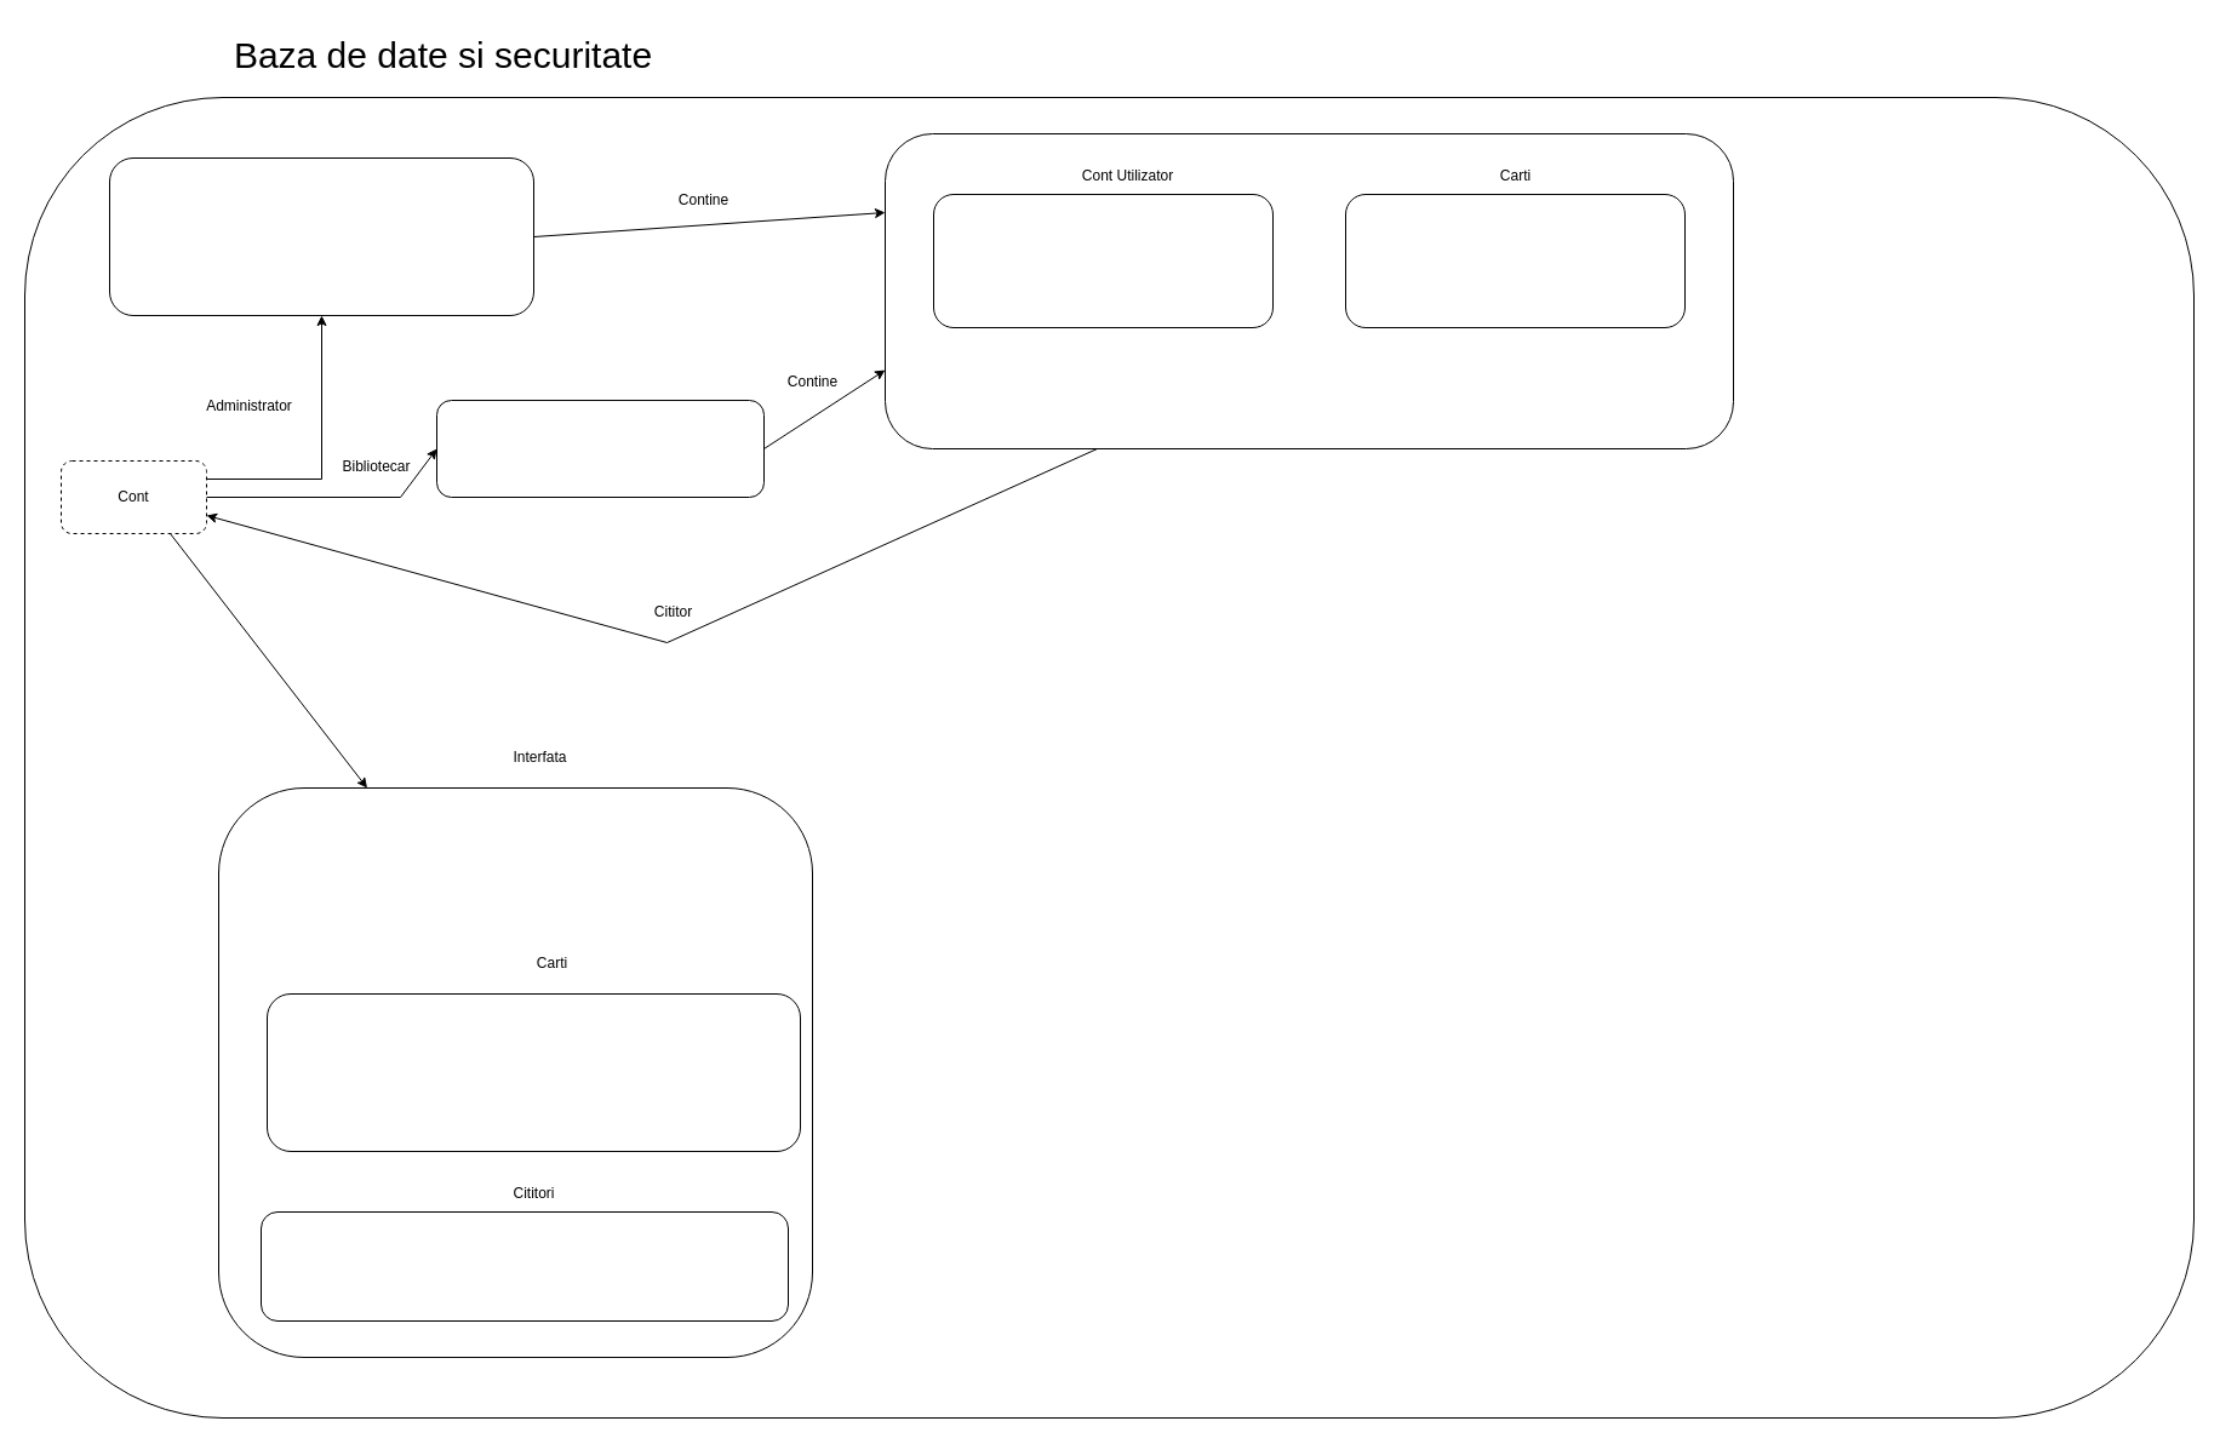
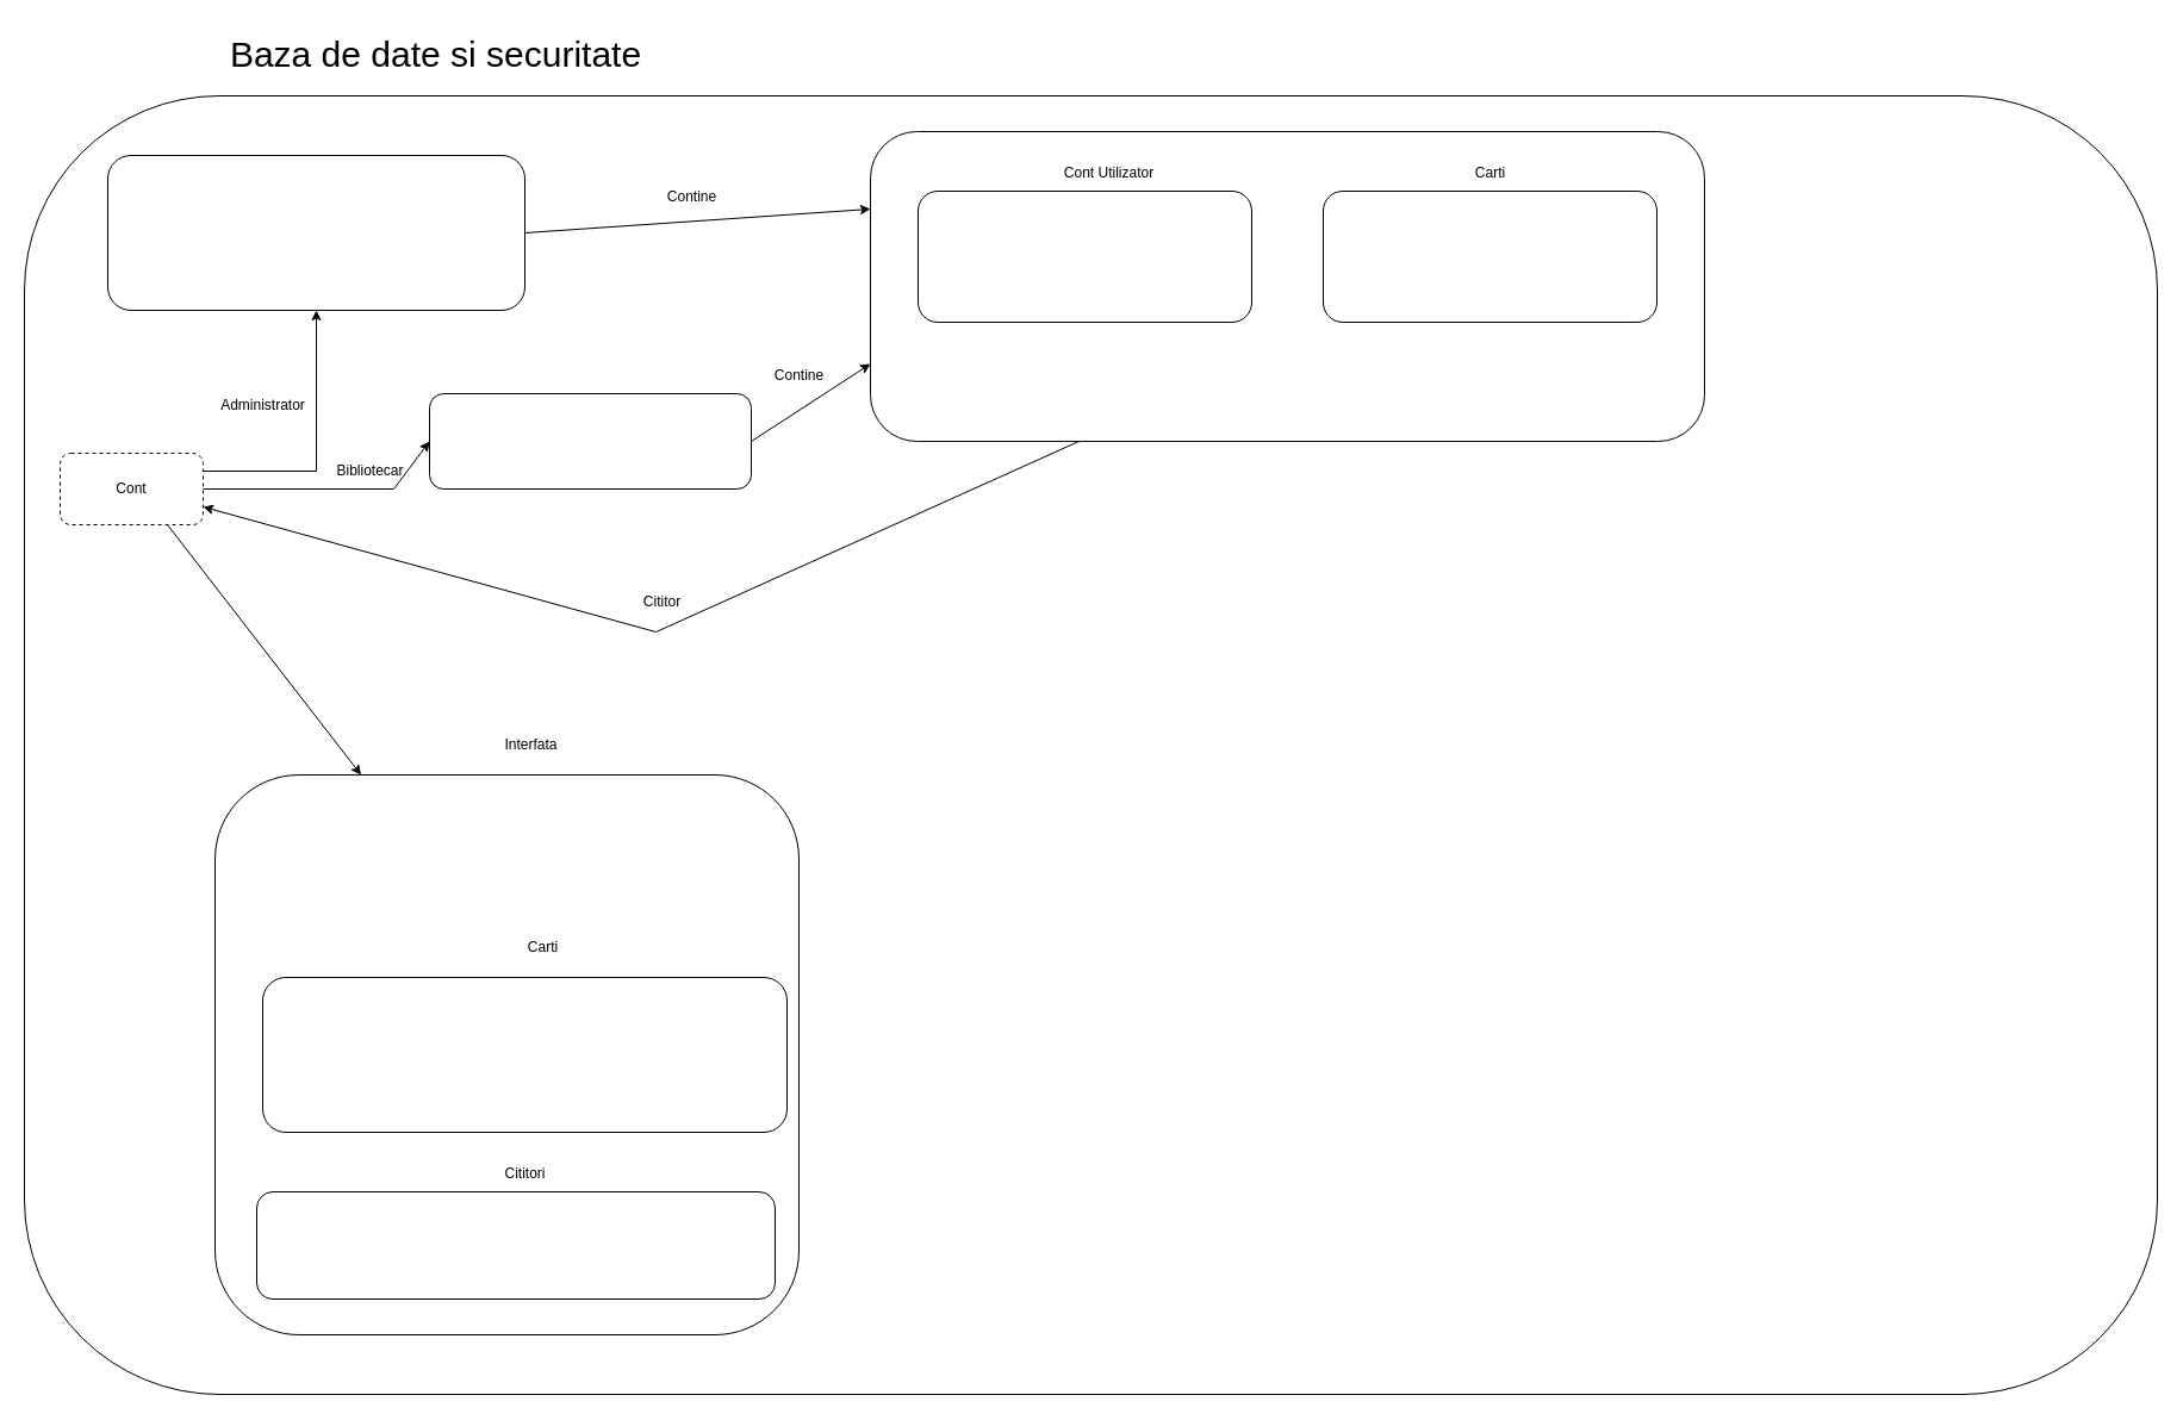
  <mxCell id="0" />
  <mxCell id="1" parent="0" />
  <mxCell id="2" value="" style="rounded=1;whiteSpace=wrap;html=1;" vertex="1" parent="1"><mxGeometry x="20" y="80" width="1790" height="1090" as="geometry" /></mxCell>
  <mxCell id="3" value="Cont" style="rounded=1;whiteSpace=wrap;html=1;dashed=1;" vertex="1" parent="1"><mxGeometry x="50" y="380" width="120" height="60" as="geometry" /></mxCell>
  <mxCell id="4" value="" style="rounded=1;whiteSpace=wrap;html=1;" vertex="1" parent="1"><mxGeometry x="90" y="130" width="350" height="130" as="geometry" /></mxCell>
- <mxCell id="5" value="Administrator" style="text;html=1;align=center;verticalAlign=middle;resizable=0;points=[];autosize=1;strokeColor=none;fillColor=none;" vertex="1" parent="1"><mxGeometry x="160" y="320" width="90" height="30" as="geometry" /></mxCell>
+ <mxCell id="5" value="Administrator" style="text;html=1;align=center;verticalAlign=middle;resizable=0;points=[];autosize=1;strokeColor=none;fillColor=none;" vertex="1" parent="1"><mxGeometry x="175" y="325" width="90" height="30" as="geometry" /></mxCell>
  <mxCell id="6" value="" style="endArrow=classic;html=1;rounded=0;exitX=1;exitY=0.25;exitDx=0;exitDy=0;entryX=0.5;entryY=1;entryDx=0;entryDy=0;" edge="1" parent="1" source="3" target="4"><mxGeometry width="50" height="50" relative="1" as="geometry"><mxPoint x="720" y="600" as="sourcePoint" /><mxPoint x="770" y="550" as="targetPoint" /><Array as="points"><mxPoint x="265" y="395" /></Array></mxGeometry></mxCell>
  <mxCell id="7" value="" style="rounded=1;whiteSpace=wrap;html=1;" vertex="1" parent="1"><mxGeometry x="180" y="650" width="490" height="470" as="geometry" /></mxCell>
  <mxCell id="8" value="" style="endArrow=classic;html=1;rounded=0;exitX=0.75;exitY=1;exitDx=0;exitDy=0;entryX=0.25;entryY=0;entryDx=0;entryDy=0;" edge="1" parent="1" source="3" target="7"><mxGeometry width="50" height="50" relative="1" as="geometry"><mxPoint x="720" y="920" as="sourcePoint" /><mxPoint x="770" y="870" as="targetPoint" /><Array as="points" /></mxGeometry></mxCell>
  <mxCell id="9" value="Interfata" style="text;html=1;align=center;verticalAlign=middle;resizable=0;points=[];autosize=1;strokeColor=none;fillColor=none;" vertex="1" parent="1"><mxGeometry x="410" y="610" width="70" height="30" as="geometry" /></mxCell>
  <mxCell id="10" value="" style="rounded=1;whiteSpace=wrap;html=1;" vertex="1" parent="1"><mxGeometry x="220" y="820" width="440" height="130" as="geometry" /></mxCell>
  <mxCell id="11" value="Carti" style="text;html=1;align=center;verticalAlign=middle;resizable=0;points=[];autosize=1;strokeColor=none;fillColor=none;" vertex="1" parent="1"><mxGeometry x="430" y="780" width="50" height="30" as="geometry" /></mxCell>
  <mxCell id="12" value="" style="rounded=1;whiteSpace=wrap;html=1;" vertex="1" parent="1"><mxGeometry x="215" y="1000" width="435" height="90" as="geometry" /></mxCell>
  <mxCell id="13" value="Cititori" style="text;html=1;align=center;verticalAlign=middle;resizable=0;points=[];autosize=1;strokeColor=none;fillColor=none;" vertex="1" parent="1"><mxGeometry x="410" y="970" width="60" height="30" as="geometry" /></mxCell>
  <mxCell id="14" value="" style="rounded=1;whiteSpace=wrap;html=1;" vertex="1" parent="1"><mxGeometry x="730" y="110" width="700" height="260" as="geometry" /></mxCell>
  <mxCell id="15" value="" style="rounded=1;whiteSpace=wrap;html=1;" vertex="1" parent="1"><mxGeometry x="770" y="160" width="280" height="110" as="geometry" /></mxCell>
  <mxCell id="16" value="Cont Utilizator" style="text;html=1;align=center;verticalAlign=middle;resizable=0;points=[];autosize=1;strokeColor=none;fillColor=none;" vertex="1" parent="1"><mxGeometry x="880" y="130" width="100" height="30" as="geometry" /></mxCell>
  <mxCell id="17" value="" style="rounded=1;whiteSpace=wrap;html=1;" vertex="1" parent="1"><mxGeometry x="1110" y="160" width="280" height="110" as="geometry" /></mxCell>
  <mxCell id="18" value="Carti" style="text;html=1;align=center;verticalAlign=middle;resizable=0;points=[];autosize=1;strokeColor=none;fillColor=none;" vertex="1" parent="1"><mxGeometry x="1225" y="130" width="50" height="30" as="geometry" /></mxCell>
  <mxCell id="19" value="" style="endArrow=classic;html=1;rounded=0;exitX=1;exitY=0.5;exitDx=0;exitDy=0;entryX=0;entryY=0.25;entryDx=0;entryDy=0;" edge="1" parent="1" source="4" target="14"><mxGeometry width="50" height="50" relative="1" as="geometry"><mxPoint x="720" y="620" as="sourcePoint" /><mxPoint x="770" y="570" as="targetPoint" /></mxGeometry></mxCell>
  <mxCell id="20" value="Contine" style="text;html=1;align=center;verticalAlign=middle;resizable=0;points=[];autosize=1;strokeColor=none;fillColor=none;" vertex="1" parent="1"><mxGeometry x="550" y="150" width="60" height="30" as="geometry" /></mxCell>
  <mxCell id="21" value="" style="rounded=1;whiteSpace=wrap;html=1;" vertex="1" parent="1"><mxGeometry x="360" y="330" width="270" height="80" as="geometry" /></mxCell>
- <mxCell id="22" value="Bibliotecar" style="text;html=1;align=center;verticalAlign=middle;resizable=0;points=[];autosize=1;strokeColor=none;fillColor=none;" vertex="1" parent="1"><mxGeometry x="270" y="370" width="80" height="30" as="geometry" /></mxCell>
+ <mxCell id="22" value="Bibliotecar" style="text;html=1;align=center;verticalAlign=middle;resizable=0;points=[];autosize=1;strokeColor=none;fillColor=none;" vertex="1" parent="1"><mxGeometry x="270" y="380" width="80" height="30" as="geometry" /></mxCell>
  <mxCell id="23" value="" style="endArrow=classic;html=1;rounded=0;exitX=1;exitY=0.5;exitDx=0;exitDy=0;entryX=0;entryY=0.5;entryDx=0;entryDy=0;" edge="1" parent="1" source="3" target="21"><mxGeometry width="50" height="50" relative="1" as="geometry"><mxPoint x="720" y="620" as="sourcePoint" /><mxPoint x="770" y="570" as="targetPoint" /><Array as="points"><mxPoint x="330" y="410" /></Array></mxGeometry></mxCell>
  <mxCell id="24" value="" style="endArrow=classic;html=1;rounded=0;exitX=0.25;exitY=1;exitDx=0;exitDy=0;entryX=1;entryY=0.75;entryDx=0;entryDy=0;" edge="1" parent="1" source="14" target="3"><mxGeometry width="50" height="50" relative="1" as="geometry"><mxPoint x="720" y="620" as="sourcePoint" /><mxPoint x="770" y="570" as="targetPoint" /><Array as="points"><mxPoint x="550" y="530" /></Array></mxGeometry></mxCell>
  <mxCell id="25" value="Cititor" style="text;html=1;align=center;verticalAlign=middle;resizable=0;points=[];autosize=1;strokeColor=none;fillColor=none;" vertex="1" parent="1"><mxGeometry x="530" y="490" width="50" height="30" as="geometry" /></mxCell>
  <mxCell id="26" value="Contine" style="text;html=1;align=center;verticalAlign=middle;resizable=0;points=[];autosize=1;strokeColor=none;fillColor=none;" vertex="1" parent="1"><mxGeometry x="640" y="300" width="60" height="30" as="geometry" /></mxCell>
  <mxCell id="27" value="" style="endArrow=classic;html=1;rounded=0;exitX=1;exitY=0.5;exitDx=0;exitDy=0;entryX=0;entryY=0.75;entryDx=0;entryDy=0;" edge="1" parent="1" source="21" target="14"><mxGeometry width="50" height="50" relative="1" as="geometry"><mxPoint x="720" y="620" as="sourcePoint" /><mxPoint x="770" y="570" as="targetPoint" /></mxGeometry></mxCell>
  <mxCell id="28" value="Baza de date si securitate" style="text;html=1;align=center;verticalAlign=middle;resizable=0;points=[];autosize=1;strokeColor=none;fillColor=none;fontSize=30;" vertex="1" parent="1"><mxGeometry x="180" y="20" width="370" height="50" as="geometry" /></mxCell>
